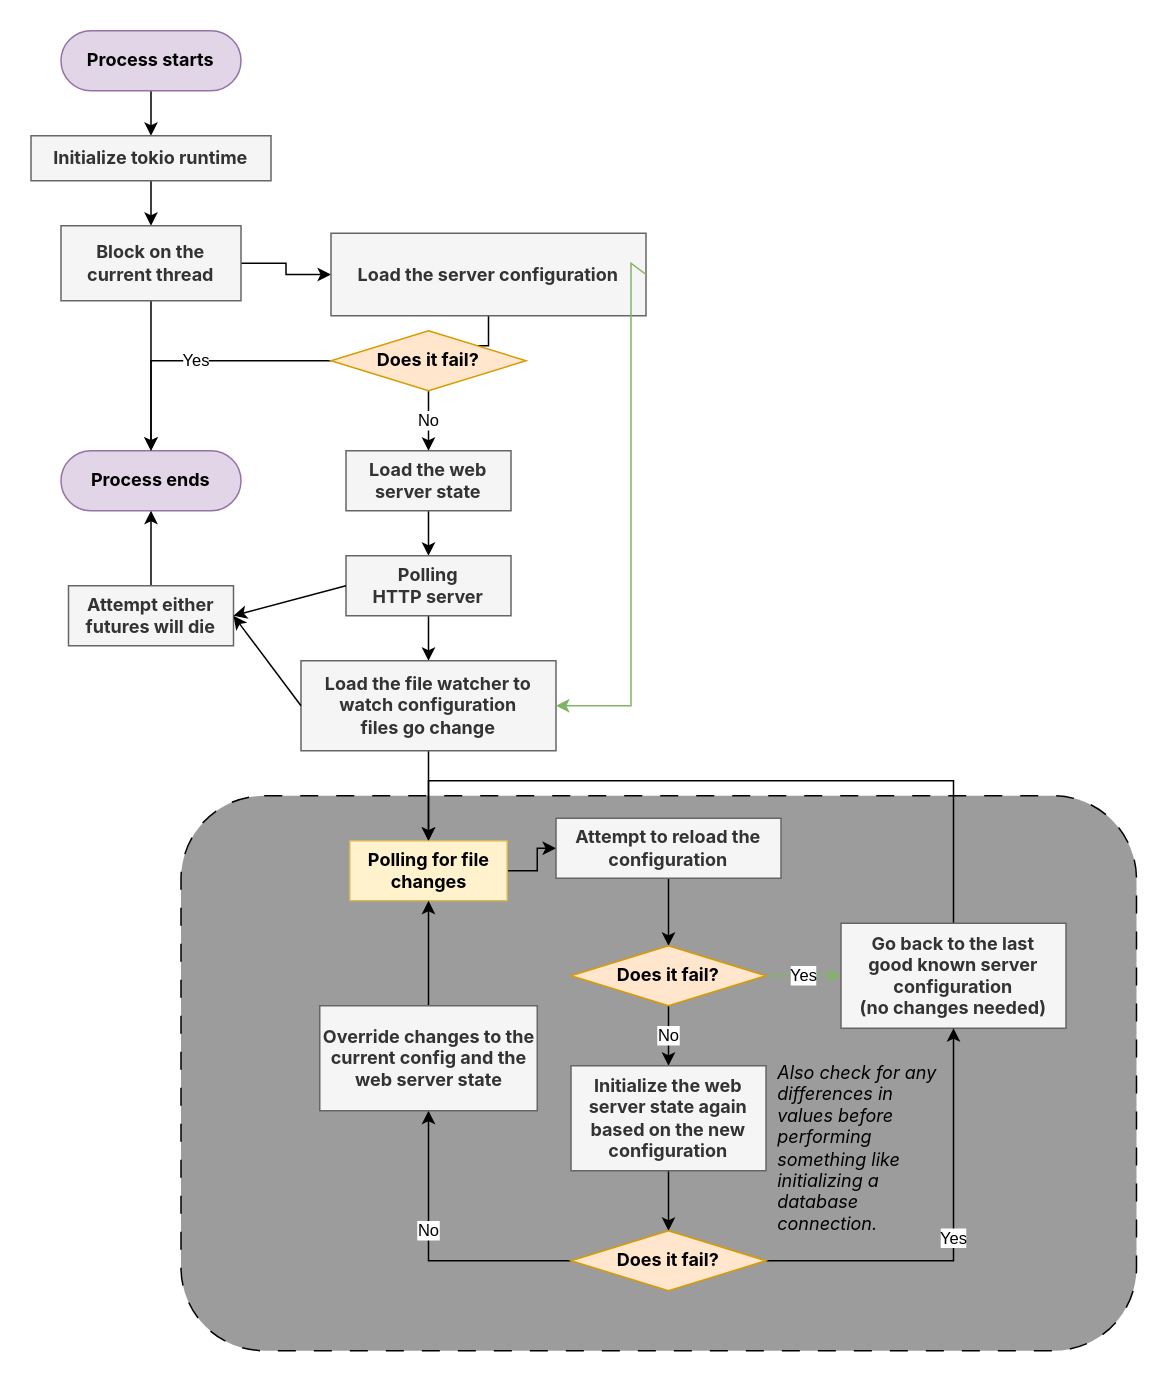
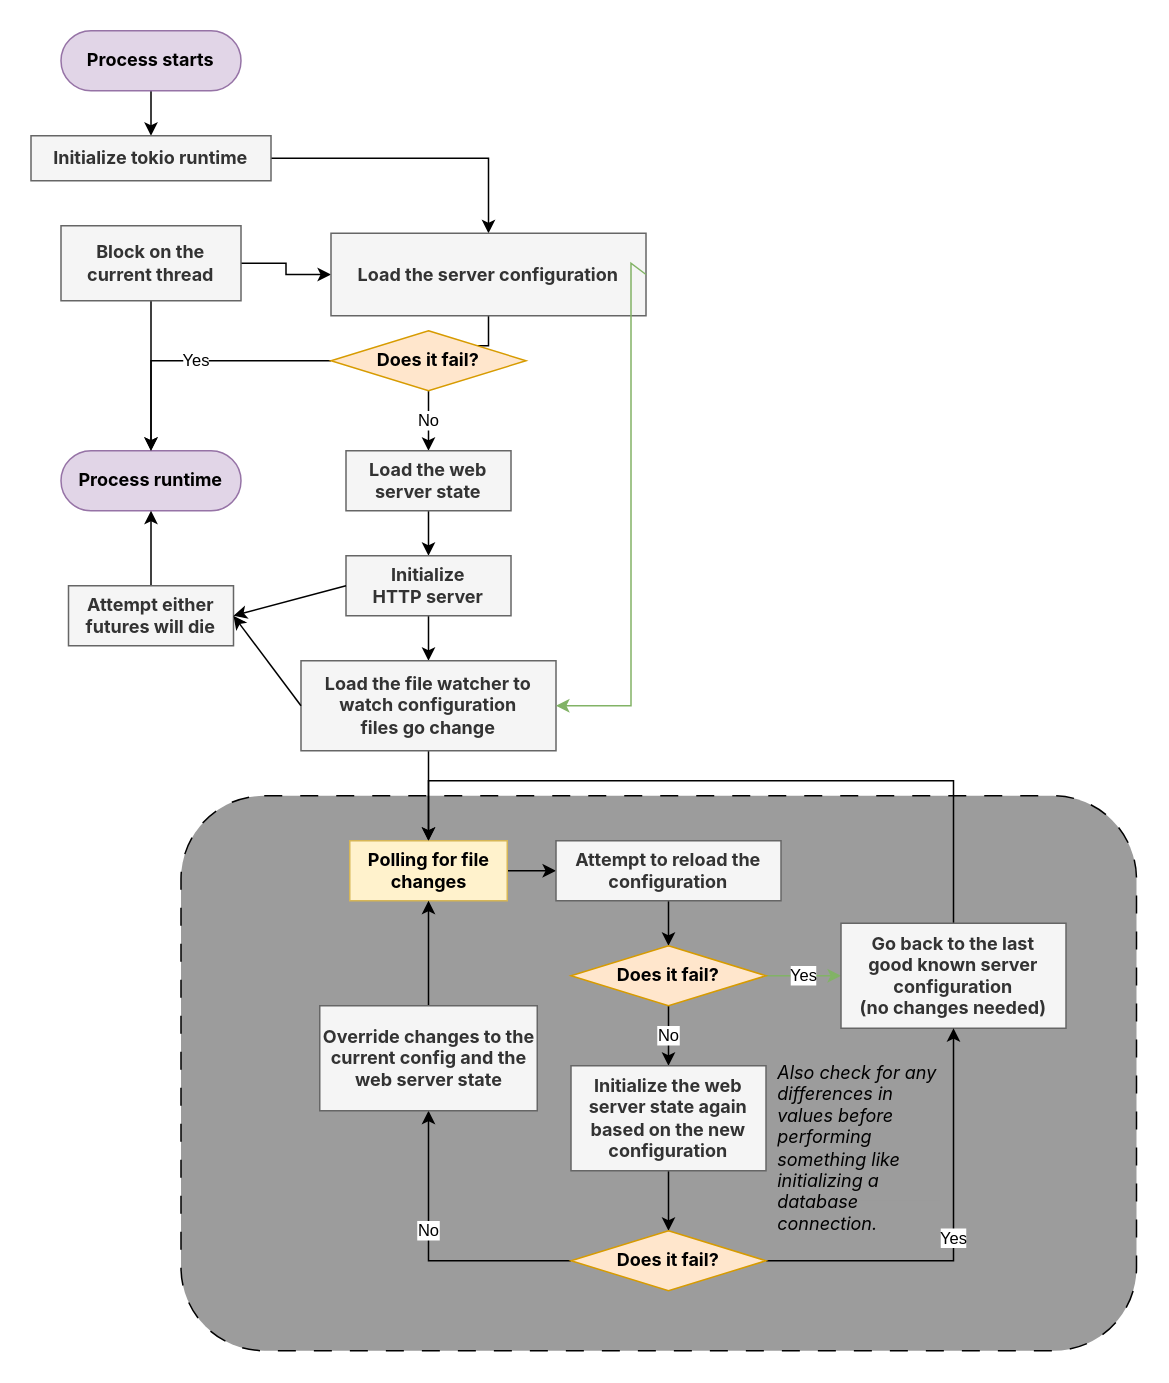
  <mxCell id="0" />
  <mxCell id="1" parent="0" />
  <mxCell id="2" value="" style="rounded=1;whiteSpace=wrap;html=1;fillColor=#9C9C9C;dashed=1;dashPattern=12 12;" vertex="1" parent="1"><mxGeometry x="120" y="530" width="637" height="370" as="geometry" /></mxCell>
  <mxCell id="3" style="edgeStyle=orthogonalEdgeStyle;rounded=0;orthogonalLoop=1;jettySize=auto;html=1;entryX=0.5;entryY=0;entryDx=0;entryDy=0;" edge="1" parent="1" source="4" target="7"><mxGeometry relative="1" as="geometry" /></mxCell>
  <mxCell id="4" value="&lt;b&gt;Process starts&lt;/b&gt;" style="rounded=1;whiteSpace=wrap;html=1;fillColor=#e1d5e7;strokeColor=#9673a6;fontColor=#000000;arcSize=50;fontFamily=Inter;" vertex="1" parent="1"><mxGeometry x="40" y="20" width="120" height="40" as="geometry" /></mxCell>
- <mxCell id="5" value="&lt;b&gt;Process ends&lt;/b&gt;" style="rounded=1;whiteSpace=wrap;html=1;fillColor=#e1d5e7;strokeColor=#9673a6;fontColor=#000000;arcSize=50;fontFamily=Inter;" vertex="1" parent="1"><mxGeometry x="40" y="300" width="120" height="40" as="geometry" /></mxCell>
- <mxCell id="6" style="edgeStyle=orthogonalEdgeStyle;rounded=0;orthogonalLoop=1;jettySize=auto;html=1;entryX=0.5;entryY=0;entryDx=0;entryDy=0;" edge="1" parent="1" source="7" target="10"><mxGeometry relative="1" as="geometry" /></mxCell>
+ <mxCell id="5" value="&lt;b&gt;Process runtime&lt;/b&gt;" style="rounded=1;whiteSpace=wrap;html=1;fillColor=#e1d5e7;strokeColor=#9673a6;fontColor=#000000;arcSize=50;fontFamily=Inter;" vertex="1" parent="1"><mxGeometry x="40" y="300" width="120" height="40" as="geometry" /></mxCell>
+ <mxCell id="6" style="edgeStyle=orthogonalEdgeStyle;rounded=0;orthogonalLoop=1;jettySize=auto;html=1;" edge="1" parent="1" source="7" target="12"><mxGeometry relative="1" as="geometry" /></mxCell>
  <mxCell id="7" value="Initialize tokio runtime" style="rounded=0;whiteSpace=wrap;html=1;fillColor=#f5f5f5;fontColor=#333333;strokeColor=#666666;fontFamily=Inter;fontStyle=1" vertex="1" parent="1"><mxGeometry x="20" y="90" width="160" height="30" as="geometry" /></mxCell>
  <mxCell id="8" style="edgeStyle=orthogonalEdgeStyle;rounded=0;orthogonalLoop=1;jettySize=auto;html=1;entryX=0.5;entryY=0;entryDx=0;entryDy=0;" edge="1" parent="1" source="10" target="5"><mxGeometry relative="1" as="geometry" /></mxCell>
  <mxCell id="9" style="edgeStyle=orthogonalEdgeStyle;rounded=0;orthogonalLoop=1;jettySize=auto;html=1;entryX=0;entryY=0.5;entryDx=0;entryDy=0;" edge="1" parent="1" source="10" target="12"><mxGeometry relative="1" as="geometry" /></mxCell>
  <mxCell id="10" value="Block on the current thread" style="rounded=0;whiteSpace=wrap;html=1;fillColor=#f5f5f5;fontColor=#333333;strokeColor=#666666;fontFamily=Inter;fontStyle=1" vertex="1" parent="1"><mxGeometry x="40" y="150" width="120" height="50" as="geometry" /></mxCell>
  <mxCell id="11" style="edgeStyle=orthogonalEdgeStyle;rounded=0;orthogonalLoop=1;jettySize=auto;html=1;entryX=0.5;entryY=0;entryDx=0;entryDy=0;" edge="1" parent="1" source="12" target="15"><mxGeometry relative="1" as="geometry" /></mxCell>
  <mxCell id="12" value="Load the server configuration" style="rounded=0;whiteSpace=wrap;html=1;fillColor=#f5f5f5;fontColor=#333333;strokeColor=#666666;fontFamily=Inter;fontStyle=1" vertex="1" parent="1"><mxGeometry x="220" y="155" width="210" height="55" as="geometry" /></mxCell>
  <mxCell id="13" value="Yes" style="edgeStyle=orthogonalEdgeStyle;rounded=0;orthogonalLoop=1;jettySize=auto;html=1;entryX=0.5;entryY=0;entryDx=0;entryDy=0;" edge="1" parent="1" source="15" target="5"><mxGeometry relative="1" as="geometry" /></mxCell>
  <mxCell id="14" value="No" style="edgeStyle=orthogonalEdgeStyle;rounded=0;orthogonalLoop=1;jettySize=auto;html=1;entryX=0.5;entryY=0;entryDx=0;entryDy=0;" edge="1" parent="1" source="15" target="17"><mxGeometry relative="1" as="geometry" /></mxCell>
  <mxCell id="15" value="Does it fail?" style="rhombus;whiteSpace=wrap;html=1;fontFamily=Inter;fontStyle=1;fillColor=#ffe6cc;strokeColor=#d79b00;" vertex="1" parent="1"><mxGeometry x="220" y="220" width="130" height="40" as="geometry" /></mxCell>
  <mxCell id="16" style="edgeStyle=orthogonalEdgeStyle;rounded=0;orthogonalLoop=1;jettySize=auto;html=1;entryX=0.5;entryY=0;entryDx=0;entryDy=0;" edge="1" parent="1" source="17" target="19"><mxGeometry relative="1" as="geometry" /></mxCell>
  <mxCell id="17" value="Load the web server state" style="rounded=0;whiteSpace=wrap;html=1;fillColor=#f5f5f5;fontColor=#333333;strokeColor=#666666;fontFamily=Inter;fontStyle=1" vertex="1" parent="1"><mxGeometry x="230" y="300" width="110" height="40" as="geometry" /></mxCell>
  <mxCell id="18" style="edgeStyle=orthogonalEdgeStyle;rounded=0;orthogonalLoop=1;jettySize=auto;html=1;entryX=0.5;entryY=0;entryDx=0;entryDy=0;" edge="1" parent="1" source="19" target="23"><mxGeometry relative="1" as="geometry" /></mxCell>
- <mxCell id="19" value="Polling&lt;br&gt;HTTP server" style="rounded=0;whiteSpace=wrap;html=1;fillColor=#f5f5f5;fontColor=#333333;strokeColor=#666666;fontFamily=Inter;fontStyle=1" vertex="1" parent="1"><mxGeometry x="230" y="370" width="110" height="40" as="geometry" /></mxCell>
+ <mxCell id="19" value="Initialize&lt;br&gt;HTTP server" style="rounded=0;whiteSpace=wrap;html=1;fillColor=#f5f5f5;fontColor=#333333;strokeColor=#666666;fontFamily=Inter;fontStyle=1" vertex="1" parent="1"><mxGeometry x="230" y="370" width="110" height="40" as="geometry" /></mxCell>
  <mxCell id="20" style="edgeStyle=orthogonalEdgeStyle;rounded=0;orthogonalLoop=1;jettySize=auto;html=1;entryX=0.5;entryY=1;entryDx=0;entryDy=0;" edge="1" parent="1" source="21" target="5"><mxGeometry relative="1" as="geometry" /></mxCell>
  <mxCell id="21" value="Attempt either futures will die" style="rounded=0;whiteSpace=wrap;html=1;fillColor=#f5f5f5;fontColor=#333333;strokeColor=#666666;fontFamily=Inter;fontStyle=1" vertex="1" parent="1"><mxGeometry x="45" y="390" width="110" height="40" as="geometry" /></mxCell>
  <mxCell id="22" style="edgeStyle=orthogonalEdgeStyle;rounded=0;orthogonalLoop=1;jettySize=auto;html=1;entryX=0.5;entryY=0;entryDx=0;entryDy=0;" edge="1" parent="1" source="23" target="28"><mxGeometry relative="1" as="geometry" /></mxCell>
  <mxCell id="23" value="Load the file watcher to watch configuration&lt;br&gt;files go change" style="rounded=0;whiteSpace=wrap;html=1;fillColor=#f5f5f5;fontColor=#333333;strokeColor=#666666;fontFamily=Inter;fontStyle=1" vertex="1" parent="1"><mxGeometry x="200" y="440" width="170" height="60" as="geometry" /></mxCell>
  <mxCell id="24" value="" style="endArrow=classic;html=1;rounded=0;exitX=0;exitY=0.5;exitDx=0;exitDy=0;entryX=1;entryY=0.5;entryDx=0;entryDy=0;" edge="1" parent="1" source="19" target="21"><mxGeometry width="50" height="50" relative="1" as="geometry"><mxPoint x="410" y="390" as="sourcePoint" /><mxPoint x="460" y="340" as="targetPoint" /></mxGeometry></mxCell>
  <mxCell id="25" value="" style="endArrow=classic;html=1;rounded=0;entryX=1;entryY=0.5;entryDx=0;entryDy=0;exitX=0;exitY=0.5;exitDx=0;exitDy=0;" edge="1" parent="1" source="23" target="21"><mxGeometry width="50" height="50" relative="1" as="geometry"><mxPoint x="370" y="470" as="sourcePoint" /><mxPoint x="425" y="410" as="targetPoint" /></mxGeometry></mxCell>
  <mxCell id="26" value="" style="endArrow=classic;html=1;rounded=0;exitX=1;exitY=0.5;exitDx=0;exitDy=0;entryX=1;entryY=0.5;entryDx=0;entryDy=0;fillColor=#d5e8d4;strokeColor=#82b366;" edge="1" parent="1" source="12" target="23"><mxGeometry width="50" height="50" relative="1" as="geometry"><mxPoint x="400" y="230" as="sourcePoint" /><mxPoint x="450" y="180" as="targetPoint" /><Array as="points"><mxPoint x="420" y="175" /><mxPoint x="420" y="470" /></Array></mxGeometry></mxCell>
  <mxCell id="27" style="edgeStyle=orthogonalEdgeStyle;rounded=0;orthogonalLoop=1;jettySize=auto;html=1;entryX=0;entryY=0.5;entryDx=0;entryDy=0;" edge="1" parent="1" source="28" target="30"><mxGeometry relative="1" as="geometry" /></mxCell>
  <mxCell id="28" value="Polling for file changes" style="rounded=0;whiteSpace=wrap;html=1;fillColor=#fff2cc;strokeColor=#d6b656;fontFamily=Inter;fontStyle=1" vertex="1" parent="1"><mxGeometry x="232.5" y="560" width="105" height="40" as="geometry" /></mxCell>
  <mxCell id="29" style="edgeStyle=orthogonalEdgeStyle;rounded=0;orthogonalLoop=1;jettySize=auto;html=1;entryX=0.5;entryY=0;entryDx=0;entryDy=0;" edge="1" parent="1" source="30" target="33"><mxGeometry relative="1" as="geometry" /></mxCell>
- <mxCell id="30" value="Attempt to reload the&lt;br&gt;configuration" style="rounded=0;whiteSpace=wrap;html=1;fillColor=#f5f5f5;fontColor=#333333;strokeColor=#666666;fontFamily=Inter;fontStyle=1" vertex="1" parent="1"><mxGeometry x="370" y="545" width="150" height="40" as="geometry" /></mxCell>
+ <mxCell id="30" value="Attempt to reload the&lt;br&gt;configuration" style="rounded=0;whiteSpace=wrap;html=1;fillColor=#f5f5f5;fontColor=#333333;strokeColor=#666666;fontFamily=Inter;fontStyle=1" vertex="1" parent="1"><mxGeometry x="370" y="560" width="150" height="40" as="geometry" /></mxCell>
  <mxCell id="31" value="Yes" style="edgeStyle=orthogonalEdgeStyle;rounded=0;orthogonalLoop=1;jettySize=auto;html=1;entryX=0;entryY=0.5;entryDx=0;entryDy=0;fillColor=#d5e8d4;strokeColor=#82b366;" edge="1" parent="1" source="33" target="35"><mxGeometry relative="1" as="geometry" /></mxCell>
  <mxCell id="32" value="No" style="edgeStyle=orthogonalEdgeStyle;rounded=0;orthogonalLoop=1;jettySize=auto;html=1;entryX=0.5;entryY=0;entryDx=0;entryDy=0;" edge="1" parent="1" source="33" target="37"><mxGeometry relative="1" as="geometry" /></mxCell>
  <mxCell id="33" value="Does it fail?" style="rhombus;whiteSpace=wrap;html=1;fontFamily=Inter;fontStyle=1;fillColor=#ffe6cc;strokeColor=#d79b00;" vertex="1" parent="1"><mxGeometry x="380" y="630" width="130" height="40" as="geometry" /></mxCell>
  <mxCell id="34" style="edgeStyle=orthogonalEdgeStyle;rounded=0;orthogonalLoop=1;jettySize=auto;html=1;entryX=0.5;entryY=0;entryDx=0;entryDy=0;" edge="1" parent="1" source="35" target="28"><mxGeometry relative="1" as="geometry"><Array as="points"><mxPoint x="635" y="520" /><mxPoint x="285" y="520" /></Array></mxGeometry></mxCell>
  <mxCell id="35" value="Go back to the last&lt;br&gt;good known server&lt;br&gt;configuration&lt;br&gt;(no changes needed)" style="rounded=0;whiteSpace=wrap;html=1;fillColor=#f5f5f5;fontColor=#333333;strokeColor=#666666;fontFamily=Inter;fontStyle=1" vertex="1" parent="1"><mxGeometry x="560" y="615" width="150" height="70" as="geometry" /></mxCell>
  <mxCell id="36" style="edgeStyle=orthogonalEdgeStyle;rounded=0;orthogonalLoop=1;jettySize=auto;html=1;entryX=0.5;entryY=0;entryDx=0;entryDy=0;" edge="1" parent="1" source="37" target="40"><mxGeometry relative="1" as="geometry" /></mxCell>
  <mxCell id="37" value="Initialize the web&lt;br&gt;server state again&lt;br&gt;based on the new&lt;br&gt;configuration" style="rounded=0;whiteSpace=wrap;html=1;fillColor=#f5f5f5;fontColor=#333333;strokeColor=#666666;fontFamily=Inter;fontStyle=1" vertex="1" parent="1"><mxGeometry x="380" y="710" width="130" height="70" as="geometry" /></mxCell>
  <mxCell id="38" value="Yes" style="edgeStyle=orthogonalEdgeStyle;rounded=0;orthogonalLoop=1;jettySize=auto;html=1;entryX=0.5;entryY=1;entryDx=0;entryDy=0;" edge="1" parent="1" source="40" target="35"><mxGeometry relative="1" as="geometry" /></mxCell>
  <mxCell id="39" value="No" style="edgeStyle=orthogonalEdgeStyle;rounded=0;orthogonalLoop=1;jettySize=auto;html=1;entryX=0.5;entryY=1;entryDx=0;entryDy=0;" edge="1" parent="1" source="40" target="43"><mxGeometry x="0.179" relative="1" as="geometry"><mxPoint as="offset" /></mxGeometry></mxCell>
  <mxCell id="40" value="Does it fail?" style="rhombus;whiteSpace=wrap;html=1;fontFamily=Inter;fontStyle=1;fillColor=#ffe6cc;strokeColor=#d79b00;" vertex="1" parent="1"><mxGeometry x="380" y="820" width="130" height="40" as="geometry" /></mxCell>
  <mxCell id="41" value="Also check for any differences in values before performing something like initializing a database connection." style="text;html=1;strokeColor=none;fillColor=#9C9C9C;align=left;verticalAlign=middle;whiteSpace=wrap;rounded=0;fontStyle=2;fontFamily=Inter;" vertex="1" parent="1"><mxGeometry x="516" y="730" width="110" height="70" as="geometry" /></mxCell>
  <mxCell id="42" style="edgeStyle=orthogonalEdgeStyle;rounded=0;orthogonalLoop=1;jettySize=auto;html=1;entryX=0.5;entryY=1;entryDx=0;entryDy=0;" edge="1" parent="1" source="43" target="28"><mxGeometry relative="1" as="geometry" /></mxCell>
  <mxCell id="43" value="Override changes to the current config and the web server state" style="rounded=0;whiteSpace=wrap;html=1;fillColor=#f5f5f5;fontColor=#333333;strokeColor=#666666;fontFamily=Inter;fontStyle=1" vertex="1" parent="1"><mxGeometry x="212.5" y="670" width="145" height="70" as="geometry" /></mxCell>
